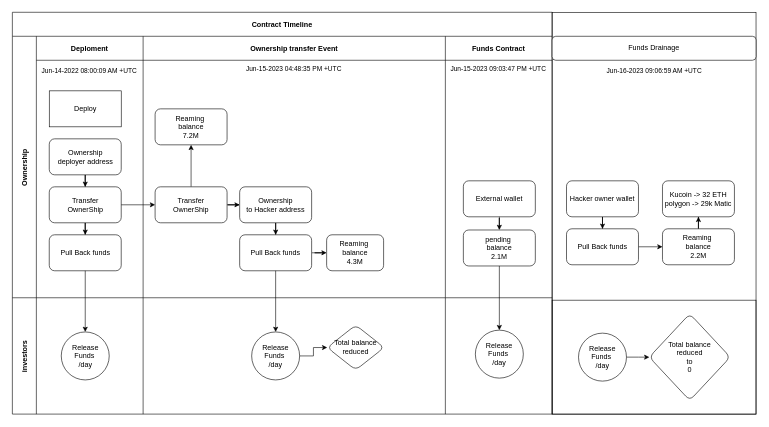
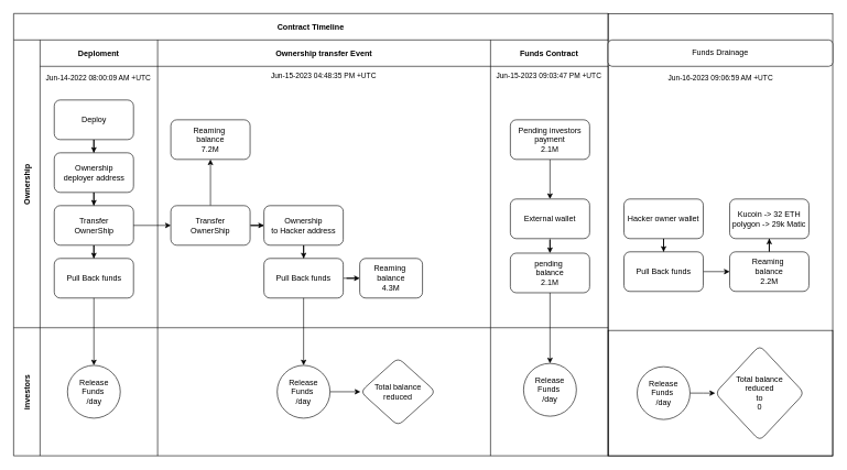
  <mxCell id="0" />
  <mxCell id="1" parent="0" />
  <mxCell id="2" value="Contract Timeline" style="shape=table;childLayout=tableLayout;startSize=40;collapsible=0;recursiveResize=0;expand=0;fillColor=none;fontStyle=1" vertex="1" parent="1"><mxGeometry x="20" y="20" width="900" height="670" as="geometry" /></mxCell>
  <mxCell id="3" value="Ownership" style="shape=tableRow;horizontal=0;swimlaneHead=0;swimlaneBody=0;top=0;left=0;bottom=0;right=0;fillColor=none;points=[[0,0.5],[1,0.5]];portConstraint=eastwest;startSize=40;collapsible=0;recursiveResize=0;expand=0;fontStyle=1;" vertex="1" parent="2"><mxGeometry y="40" width="900" height="436" as="geometry" /></mxCell>
  <mxCell id="4" value="Deploment" style="swimlane;swimlaneHead=0;swimlaneBody=0;connectable=0;fillColor=none;startSize=40;collapsible=0;recursiveResize=0;expand=0;fontStyle=1;" vertex="1" parent="3"><mxGeometry x="40" width="178" height="436" as="geometry"><mxRectangle width="178" height="436" as="alternateBounds" /></mxGeometry></mxCell>
- <mxCell id="6" value="Deploy" style="whiteSpace=wrap;html=1;rounded=0;" vertex="1" parent="4"><mxGeometry x="21.5" y="91" width="120" height="60" as="geometry" /></mxCell>
+ <mxCell id="5" value="" style="edgeStyle=orthogonalEdgeStyle;rounded=0;orthogonalLoop=1;jettySize=auto;html=1;" edge="1" parent="4" source="6" target="8"><mxGeometry relative="1" as="geometry" /></mxCell>
+ <mxCell id="6" value="Deploy" style="rounded=1;whiteSpace=wrap;html=1;" vertex="1" parent="4"><mxGeometry x="21.5" y="91" width="120" height="60" as="geometry" /></mxCell>
  <mxCell id="7" value="" style="edgeStyle=orthogonalEdgeStyle;rounded=0;orthogonalLoop=1;jettySize=auto;html=1;" edge="1" parent="4" source="8" target="10"><mxGeometry relative="1" as="geometry" /></mxCell>
  <mxCell id="8" value="Ownership&lt;br&gt;deployer address" style="rounded=1;whiteSpace=wrap;html=1;" vertex="1" parent="4"><mxGeometry x="21.5" y="171" width="120" height="60" as="geometry" /></mxCell>
  <mxCell id="9" value="" style="edgeStyle=orthogonalEdgeStyle;rounded=0;orthogonalLoop=1;jettySize=auto;html=1;" edge="1" parent="4" source="10" target="11"><mxGeometry relative="1" as="geometry" /></mxCell>
  <mxCell id="10" value="Transfer&lt;br&gt;OwnerShip" style="rounded=1;whiteSpace=wrap;html=1;" vertex="1" parent="4"><mxGeometry x="21.5" y="251" width="120" height="60" as="geometry" /></mxCell>
  <mxCell id="11" value="Pull Back funds" style="rounded=1;whiteSpace=wrap;html=1;" vertex="1" parent="4"><mxGeometry x="21.5" y="331" width="120" height="60" as="geometry" /></mxCell>
  <mxCell id="12" value="Ownership transfer Event" style="swimlane;swimlaneHead=0;swimlaneBody=0;connectable=0;fillColor=none;startSize=40;collapsible=0;recursiveResize=0;expand=0;fontStyle=1;" vertex="1" parent="3"><mxGeometry x="218" width="504" height="436" as="geometry"><mxRectangle width="504" height="436" as="alternateBounds" /></mxGeometry></mxCell>
  <mxCell id="13" value="" style="edgeStyle=orthogonalEdgeStyle;rounded=0;orthogonalLoop=1;jettySize=auto;html=1;" edge="1" parent="12" source="15" target="17"><mxGeometry relative="1" as="geometry" /></mxCell>
  <mxCell id="14" value="" style="edgeStyle=orthogonalEdgeStyle;rounded=0;orthogonalLoop=1;jettySize=auto;html=1;" edge="1" parent="12" source="15" target="21"><mxGeometry relative="1" as="geometry" /></mxCell>
  <mxCell id="15" value="Transfer&lt;br&gt;OwnerShip" style="rounded=1;whiteSpace=wrap;html=1;" vertex="1" parent="12"><mxGeometry x="20" y="251" width="120" height="60" as="geometry" /></mxCell>
  <mxCell id="16" value="" style="edgeStyle=orthogonalEdgeStyle;rounded=0;orthogonalLoop=1;jettySize=auto;html=1;" edge="1" parent="12" source="17" target="19"><mxGeometry relative="1" as="geometry" /></mxCell>
  <mxCell id="17" value="Ownership&lt;br&gt;to Hacker address" style="rounded=1;whiteSpace=wrap;html=1;" vertex="1" parent="12"><mxGeometry x="161" y="251" width="120" height="60" as="geometry" /></mxCell>
  <mxCell id="18" value="" style="edgeStyle=orthogonalEdgeStyle;rounded=0;orthogonalLoop=1;jettySize=auto;html=1;" edge="1" parent="12" source="19" target="20"><mxGeometry relative="1" as="geometry" /></mxCell>
  <mxCell id="19" value="Pull Back funds" style="rounded=1;whiteSpace=wrap;html=1;" vertex="1" parent="12"><mxGeometry x="161" y="331" width="120" height="60" as="geometry" /></mxCell>
  <mxCell id="20" value="Reaming&amp;nbsp;&lt;br&gt;balance&lt;br&gt;4.3M" style="rounded=1;whiteSpace=wrap;html=1;" vertex="1" parent="12"><mxGeometry x="306" y="331" width="95" height="60" as="geometry" /></mxCell>
  <mxCell id="21" value="Reaming&amp;nbsp;&lt;br&gt;balance&lt;br&gt;7.2M" style="rounded=1;whiteSpace=wrap;html=1;" vertex="1" parent="12"><mxGeometry x="20" y="121" width="120" height="60" as="geometry" /></mxCell>
  <mxCell id="22" value="&lt;font style=&quot;font-size: 11px;&quot;&gt;Jun-15-2023 04:48:35 PM +UTC&lt;/font&gt;" style="text;html=1;align=center;verticalAlign=middle;resizable=0;points=[];autosize=1;strokeColor=none;fillColor=none;" vertex="1" parent="12"><mxGeometry x="161" y="40" width="180" height="30" as="geometry" /></mxCell>
  <mxCell id="23" value="Funds Contract" style="swimlane;swimlaneHead=0;swimlaneBody=0;connectable=0;fillColor=none;startSize=40;collapsible=0;recursiveResize=0;expand=0;fontStyle=1;" vertex="1" parent="3"><mxGeometry x="722" width="178" height="436" as="geometry"><mxRectangle width="178" height="436" as="alternateBounds" /></mxGeometry></mxCell>
+ <mxCell id="24" value="" style="edgeStyle=orthogonalEdgeStyle;rounded=0;orthogonalLoop=1;jettySize=auto;html=1;" edge="1" parent="23" source="25" target="26"><mxGeometry relative="1" as="geometry" /></mxCell>
+ <mxCell id="25" value="Pending investors payment&lt;br&gt;2.1M" style="rounded=1;whiteSpace=wrap;html=1;" vertex="1" parent="23"><mxGeometry x="30" y="121" width="120" height="60" as="geometry" /></mxCell>
  <mxCell id="26" value="External wallet" style="rounded=1;whiteSpace=wrap;html=1;" vertex="1" parent="23"><mxGeometry x="30" y="241" width="120" height="60" as="geometry" /></mxCell>
  <mxCell id="27" value="pending&amp;nbsp;&lt;br&gt;balance&lt;br&gt;2.1M" style="rounded=1;whiteSpace=wrap;html=1;" vertex="1" parent="23"><mxGeometry x="30" y="323" width="120" height="60" as="geometry" /></mxCell>
  <mxCell id="28" value="" style="edgeStyle=orthogonalEdgeStyle;rounded=0;orthogonalLoop=1;jettySize=auto;html=1;" edge="1" parent="23" source="26" target="27"><mxGeometry relative="1" as="geometry"><mxPoint x="1260" y="340" as="sourcePoint" /><mxPoint x="1260" y="550" as="targetPoint" /></mxGeometry></mxCell>
  <mxCell id="29" value="&lt;font style=&quot;font-size: 11px;&quot;&gt;Jun-15-2023 09:03:47 PM +UTC&lt;/font&gt;" style="text;html=1;align=center;verticalAlign=middle;resizable=0;points=[];autosize=1;strokeColor=none;fillColor=none;" vertex="1" parent="23"><mxGeometry x="-2" y="40" width="180" height="30" as="geometry" /></mxCell>
  <mxCell id="30" value="" style="edgeStyle=orthogonalEdgeStyle;rounded=0;orthogonalLoop=1;jettySize=auto;html=1;" edge="1" parent="3" source="10" target="15"><mxGeometry relative="1" as="geometry" /></mxCell>
  <mxCell id="31" value="investors" style="shape=tableRow;horizontal=0;swimlaneHead=0;swimlaneBody=0;top=0;left=0;bottom=0;right=0;fillColor=none;points=[[0,0.5],[1,0.5]];portConstraint=eastwest;startSize=40;collapsible=0;recursiveResize=0;expand=0;fontStyle=1;" vertex="1" parent="2"><mxGeometry y="476" width="900" height="194" as="geometry" /></mxCell>
  <mxCell id="32" value="" style="swimlane;swimlaneHead=0;swimlaneBody=0;connectable=0;fillColor=none;startSize=0;collapsible=0;recursiveResize=0;expand=0;fontStyle=1;" vertex="1" parent="31"><mxGeometry x="40" width="178" height="194" as="geometry"><mxRectangle width="178" height="194" as="alternateBounds" /></mxGeometry></mxCell>
  <mxCell id="33" value="Release&lt;br&gt;Funds&amp;nbsp;&lt;br&gt;/day" style="ellipse;whiteSpace=wrap;html=1;rounded=1;" vertex="1" parent="32"><mxGeometry x="41.5" y="57" width="80" height="80" as="geometry" /></mxCell>
  <mxCell id="34" value="" style="swimlane;swimlaneHead=0;swimlaneBody=0;connectable=0;fillColor=none;startSize=0;collapsible=0;recursiveResize=0;expand=0;fontStyle=1;" vertex="1" parent="31"><mxGeometry x="218" width="504" height="194" as="geometry"><mxRectangle width="504" height="194" as="alternateBounds" /></mxGeometry></mxCell>
  <mxCell id="35" value="" style="edgeStyle=orthogonalEdgeStyle;rounded=0;orthogonalLoop=1;jettySize=auto;html=1;" edge="1" parent="34" source="36" target="37"><mxGeometry relative="1" as="geometry" /></mxCell>
  <mxCell id="36" value="Release&lt;br&gt;Funds&amp;nbsp;&lt;br&gt;/day" style="ellipse;whiteSpace=wrap;html=1;rounded=1;" vertex="1" parent="34"><mxGeometry x="181" y="57" width="80" height="80" as="geometry" /></mxCell>
- <mxCell id="37" value="Total balance&lt;br&gt;reduced&lt;br&gt;" style="rhombus;whiteSpace=wrap;html=1;rounded=1;" vertex="1" parent="34"><mxGeometry x="307" y="45.5" width="95" height="75" as="geometry" /></mxCell>
+ <mxCell id="37" value="Total balance&lt;br&gt;reduced&lt;br&gt;" style="rhombus;whiteSpace=wrap;html=1;rounded=1;" vertex="1" parent="34"><mxGeometry x="307" y="45.5" width="114" height="103" as="geometry" /></mxCell>
  <mxCell id="38" value="" style="swimlane;swimlaneHead=0;swimlaneBody=0;connectable=0;fillColor=none;startSize=0;collapsible=0;recursiveResize=0;expand=0;fontStyle=1;" vertex="1" parent="31"><mxGeometry x="722" width="178" height="194" as="geometry"><mxRectangle width="178" height="194" as="alternateBounds" /></mxGeometry></mxCell>
  <mxCell id="39" value="Release&lt;br&gt;Funds&amp;nbsp;&lt;br&gt;/day" style="ellipse;whiteSpace=wrap;html=1;rounded=1;" vertex="1" parent="38"><mxGeometry x="50" y="54" width="80" height="80" as="geometry" /></mxCell>
  <mxCell id="40" style="edgeStyle=orthogonalEdgeStyle;rounded=0;orthogonalLoop=1;jettySize=auto;html=1;" edge="1" parent="2" source="11" target="33"><mxGeometry relative="1" as="geometry" /></mxCell>
  <mxCell id="41" value="" style="edgeStyle=orthogonalEdgeStyle;rounded=0;orthogonalLoop=1;jettySize=auto;html=1;" edge="1" parent="2" source="19" target="36"><mxGeometry relative="1" as="geometry" /></mxCell>
  <mxCell id="42" style="edgeStyle=orthogonalEdgeStyle;rounded=0;orthogonalLoop=1;jettySize=auto;html=1;" edge="1" parent="2" source="27" target="39"><mxGeometry relative="1" as="geometry" /></mxCell>
  <mxCell id="43" value="" style="rounded=0;whiteSpace=wrap;html=1;fillColor=none;" vertex="1" parent="1"><mxGeometry x="920" y="20" width="340" height="670" as="geometry" /></mxCell>
  <mxCell id="44" value="" style="rounded=0;whiteSpace=wrap;html=1;fillColor=none;" vertex="1" parent="1"><mxGeometry x="920" y="500" width="340" height="190" as="geometry" /></mxCell>
  <mxCell id="45" value="Funds Drainage" style="whiteSpace=wrap;html=1;rounded=1;" vertex="1" parent="1"><mxGeometry x="920" y="60" width="340" height="40" as="geometry" /></mxCell>
  <mxCell id="46" value="" style="edgeStyle=orthogonalEdgeStyle;rounded=0;orthogonalLoop=1;jettySize=auto;html=1;" edge="1" parent="1" source="47" target="49"><mxGeometry relative="1" as="geometry" /></mxCell>
  <mxCell id="47" value="Hacker owner wallet" style="rounded=1;whiteSpace=wrap;html=1;" vertex="1" parent="1"><mxGeometry x="944" y="301" width="120" height="60" as="geometry" /></mxCell>
  <mxCell id="48" value="" style="edgeStyle=orthogonalEdgeStyle;rounded=0;orthogonalLoop=1;jettySize=auto;html=1;" edge="1" parent="1" source="49" target="51"><mxGeometry relative="1" as="geometry" /></mxCell>
  <mxCell id="49" value="Pull Back funds" style="rounded=1;whiteSpace=wrap;html=1;" vertex="1" parent="1"><mxGeometry x="944" y="381" width="120" height="60" as="geometry" /></mxCell>
  <mxCell id="50" value="" style="edgeStyle=orthogonalEdgeStyle;rounded=0;orthogonalLoop=1;jettySize=auto;html=1;" edge="1" parent="1" source="51" target="55"><mxGeometry relative="1" as="geometry" /></mxCell>
  <mxCell id="51" value="Reaming&amp;nbsp;&lt;br&gt;balance&lt;br&gt;2.2M" style="rounded=1;whiteSpace=wrap;html=1;" vertex="1" parent="1"><mxGeometry x="1104" y="381" width="120" height="60" as="geometry" /></mxCell>
  <mxCell id="52" value="" style="edgeStyle=orthogonalEdgeStyle;rounded=0;orthogonalLoop=1;jettySize=auto;html=1;" edge="1" parent="1" source="53" target="54"><mxGeometry relative="1" as="geometry" /></mxCell>
  <mxCell id="53" value="Release&lt;br&gt;Funds&amp;nbsp;&lt;br&gt;/day" style="ellipse;whiteSpace=wrap;html=1;rounded=1;" vertex="1" parent="1"><mxGeometry x="964" y="555" width="80" height="80" as="geometry" /></mxCell>
  <mxCell id="54" value="Total balance&lt;br&gt;reduced&lt;br&gt;to&lt;br&gt;0" style="rhombus;whiteSpace=wrap;html=1;rounded=1;" vertex="1" parent="1"><mxGeometry x="1082" y="522.75" width="135" height="144.5" as="geometry" /></mxCell>
  <mxCell id="55" value="Kucoin -&amp;gt; 32 ETH&lt;br&gt;polygon -&amp;gt; 29k Matic" style="rounded=1;whiteSpace=wrap;html=1;" vertex="1" parent="1"><mxGeometry x="1104" y="301" width="120" height="60" as="geometry" /></mxCell>
  <mxCell id="56" value="&lt;font style=&quot;font-size: 11px;&quot;&gt;Jun-14-2022 08:00:09 AM +UTC&lt;/font&gt;" style="text;html=1;align=center;verticalAlign=middle;resizable=0;points=[];autosize=1;strokeColor=none;fillColor=none;" vertex="1" parent="1"><mxGeometry x="58" y="103" width="180" height="30" as="geometry" /></mxCell>
  <mxCell id="57" value="&lt;font style=&quot;font-size: 11px;&quot;&gt;Jun-16-2023 09:06:59 AM +UTC&lt;/font&gt;" style="text;html=1;align=center;verticalAlign=middle;resizable=0;points=[];autosize=1;strokeColor=none;fillColor=none;" vertex="1" parent="1"><mxGeometry x="1000" y="103" width="180" height="30" as="geometry" /></mxCell>
